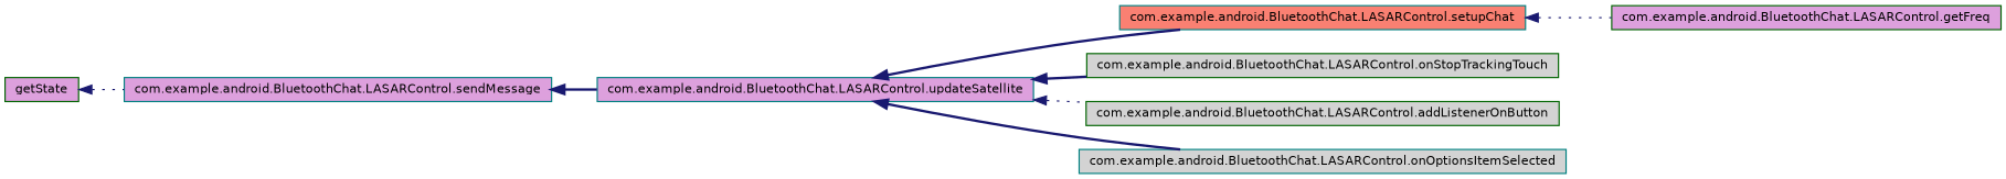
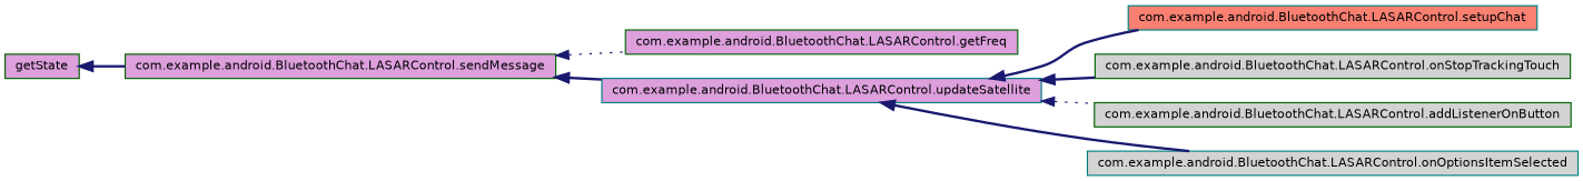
  digraph {
    rankdir=LR
    node [color=darkgreen fillcolor=plum fontname=Helvetica fontsize=10 shape=record style=filled]
    edge [color=midnightblue dir=back fontname=Helvetica fontsize=10 labelfontname=Helvetica labelfontsize=10 style=bold]
    n1 [fontcolor=black height=0.2 label=getState width=0.4]
-   n2 [color=teal height=0.2 label="com.example.android.BluetoothChat.LASARControl.sendMessage" width=0.4]
+   n2 [height=0.2 label="com.example.android.BluetoothChat.LASARControl.sendMessage" width=0.4]
    n3 [height=0.2 label="com.example.android.BluetoothChat.LASARControl.getFreq" width=0.4]
    n4 [color=teal height=0.2 label="com.example.android.BluetoothChat.LASARControl.updateSatellite" width=0.4]
    n5 [color=teal fillcolor=salmon height=0.2 label="com.example.android.BluetoothChat.LASARControl.setupChat" width=0.4]
    n6 [fillcolor=lightgrey height=0.2 label="com.example.android.BluetoothChat.LASARControl.onStopTrackingTouch" width=0.4]
    n7 [fillcolor=lightgrey height=0.2 label="com.example.android.BluetoothChat.LASARControl.addListenerOnButton" width=0.4]
    n8 [color=teal fillcolor=lightgrey height=0.2 label="com.example.android.BluetoothChat.LASARControl.onOptionsItemSelected" width=0.4]
-   n1 -> n2 [style=dotted]
-   n5 -> n3 [style=dotted]
+   n1 -> n2
+   n2 -> n3 [style=dotted]
    n2 -> n4
    n4 -> n5
    n4 -> n6
    n4 -> n7 [style=dotted]
    n4 -> n8
  }
